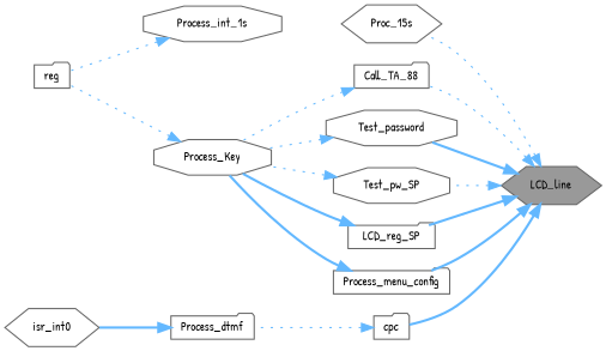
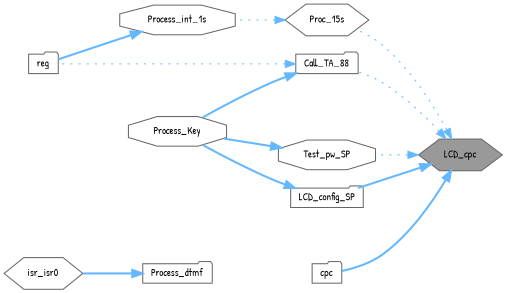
  digraph {
    fontname="Patrick Hand"
    rankdir=RL
    node [color=grey40 fillcolor=white fontname="Patrick Hand" fontsize=10 shape=folder style=filled]
    edge [color=steelblue1 dir=back fontname="Patrick Hand" fontsize=10 labelfontname=Helvetica labelfontsize=10 style=bold]
-   n1 [color=gray40 fillcolor=grey60 fontcolor=black height=0.2 label=LCD_line shape=hexagon width=0.4]
+   n1 [color=gray40 fillcolor=grey60 fontcolor=black height=0.2 label=LCD_cpc shape=hexagon width=0.4]
    n2 [height=0.2 label=Call_TA_88 width=0.4]
    n3 [height=0.2 label=cpc width=0.4]
-   n4 [height=0.2 label=LCD_reg_SP width=0.4]
+   n4 [height=0.2 label=LCD_config_SP width=0.4]
    n5 [height=0.2 label=Proc_15s shape=hexagon width=0.4]
-   n6 [height=0.2 label=Process_menu_config width=0.4]
-   n7 [height=0.2 label=Test_password shape=octagon width=0.4]
    n8 [height=0.2 label=Test_pw_SP shape=octagon width=0.4]
    n9 [height=0.2 label=Process_Key shape=octagon width=0.4]
    n10 [height=0.2 label=Process_dtmf width=0.4]
    n11 [height=0.2 label=Process_int_1s shape=octagon width=0.4]
    n12 [height=0.2 label=reg width=0.4]
-   n13 [height=0.2 label=isr_int0 shape=hexagon width=0.4]
+   n13 [height=0.2 label=isr_isr0 shape=hexagon width=0.4]
    n1 -> n2 [style=dotted]
    n1 -> n3
    n1 -> n4
    n1 -> n5 [style=dotted]
-   n1 -> n6
-   n1 -> n7
    n1 -> n8 [style=dotted]
-   n2 -> n9 [style=dotted]
-   n3 -> n10 [style=dotted]
+   n2 -> n9
    n4 -> n9
-   n6 -> n9
-   n7 -> n9 [style=dotted]
-   n8 -> n9 [style=dotted]
-   n9 -> n12 [style=dotted]
+   n5 -> n11 [style=dotted]
+   n8 -> n9
+   n2 -> n12 [style=dotted]
    n10 -> n13
-   n11 -> n12 [style=dotted]
+   n11 -> n12
  }
